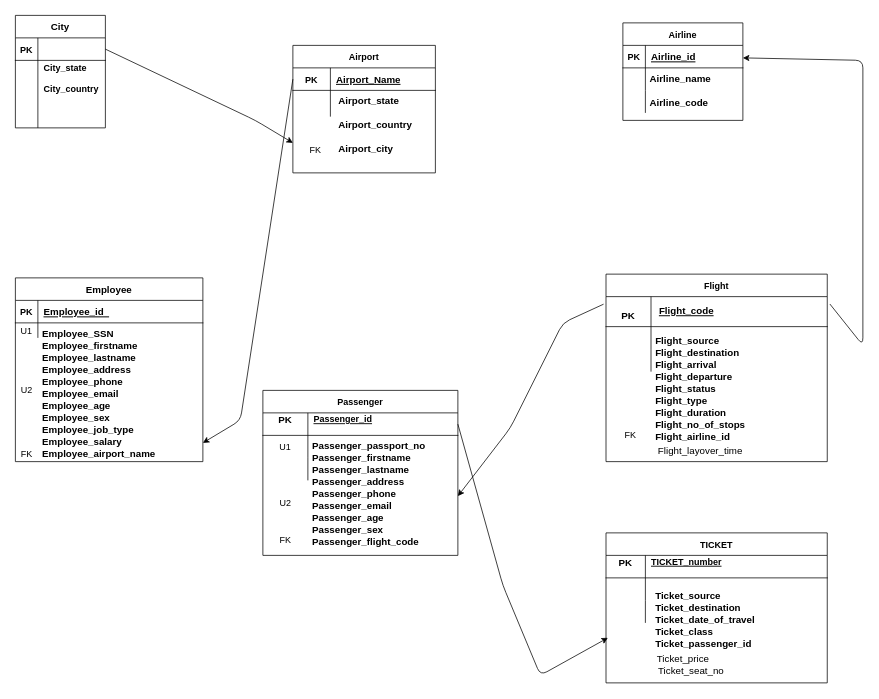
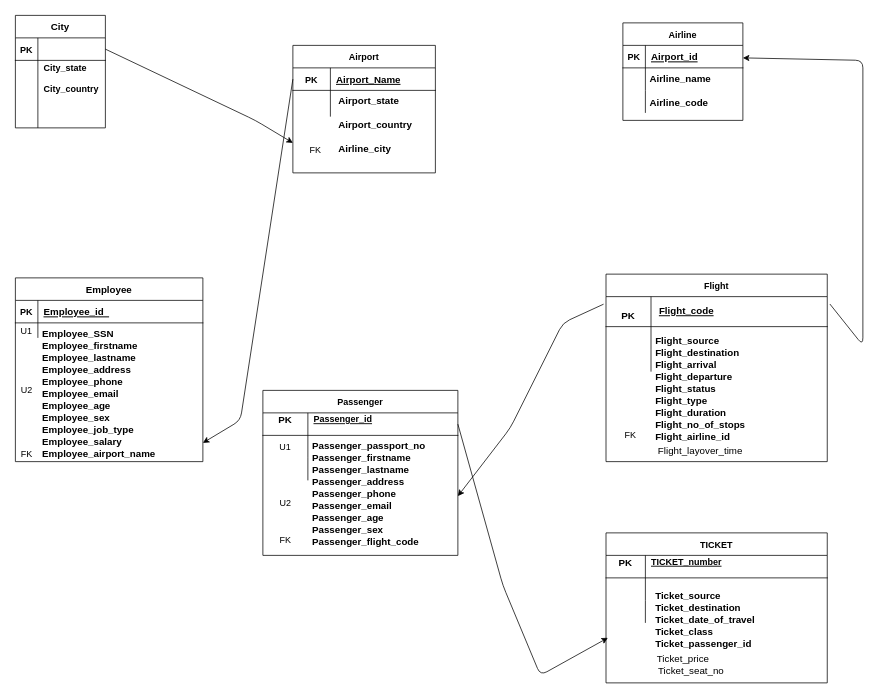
  <mxCell id="0" />
  <mxCell id="1" parent="0" />
  <mxCell id="2" value="Airline" style="shape=table;startSize=30;container=1;collapsible=1;childLayout=tableLayout;fixedRows=1;rowLines=0;fontStyle=1;align=center;resizeLast=1;" parent="1" vertex="1"><mxGeometry x="830" y="30" width="160" height="130" as="geometry" /></mxCell>
  <mxCell id="3" value="" style="shape=partialRectangle;collapsible=0;dropTarget=0;pointerEvents=0;fillColor=none;points=[[0,0.5],[1,0.5]];portConstraint=eastwest;top=0;left=0;right=0;bottom=1;" parent="2" vertex="1"><mxGeometry y="30" width="160" height="30" as="geometry" /></mxCell>
  <mxCell id="4" value="PK" style="shape=partialRectangle;overflow=hidden;connectable=0;fillColor=none;top=0;left=0;bottom=0;right=0;fontStyle=1;" parent="3" vertex="1"><mxGeometry width="30" height="30" as="geometry"><mxRectangle width="30" height="30" as="alternateBounds" /></mxGeometry></mxCell>
- <mxCell id="5" value="Airline_id" style="shape=partialRectangle;overflow=hidden;connectable=0;fillColor=none;top=0;left=0;bottom=0;right=0;align=left;spacingLeft=6;fontStyle=5;fontSize=13;" parent="3" vertex="1"><mxGeometry x="30" width="130" height="30" as="geometry"><mxRectangle width="130" height="30" as="alternateBounds" /></mxGeometry></mxCell>
+ <mxCell id="5" value="Airport_id" style="shape=partialRectangle;overflow=hidden;connectable=0;fillColor=none;top=0;left=0;bottom=0;right=0;align=left;spacingLeft=6;fontStyle=5;fontSize=13;" parent="3" vertex="1"><mxGeometry x="30" width="130" height="30" as="geometry"><mxRectangle width="130" height="30" as="alternateBounds" /></mxGeometry></mxCell>
  <mxCell id="6" value="" style="shape=partialRectangle;collapsible=0;dropTarget=0;pointerEvents=0;fillColor=none;points=[[0,0.5],[1,0.5]];portConstraint=eastwest;top=0;left=0;right=0;bottom=0;" parent="2" vertex="1"><mxGeometry y="60" width="160" height="30" as="geometry" /></mxCell>
  <mxCell id="7" value="" style="shape=partialRectangle;overflow=hidden;connectable=0;fillColor=none;top=0;left=0;bottom=0;right=0;" parent="6" vertex="1"><mxGeometry width="30" height="30" as="geometry"><mxRectangle width="30" height="30" as="alternateBounds" /></mxGeometry></mxCell>
  <mxCell id="8" value="" style="shape=partialRectangle;overflow=hidden;connectable=0;fillColor=none;top=0;left=0;bottom=0;right=0;align=left;spacingLeft=6;" parent="6" vertex="1"><mxGeometry x="30" width="130" height="30" as="geometry"><mxRectangle width="130" height="30" as="alternateBounds" /></mxGeometry></mxCell>
  <mxCell id="9" value="" style="shape=partialRectangle;collapsible=0;dropTarget=0;pointerEvents=0;fillColor=none;points=[[0,0.5],[1,0.5]];portConstraint=eastwest;top=0;left=0;right=0;bottom=0;" parent="2" vertex="1"><mxGeometry y="90" width="160" height="30" as="geometry" /></mxCell>
  <mxCell id="10" value="" style="shape=partialRectangle;overflow=hidden;connectable=0;fillColor=none;top=0;left=0;bottom=0;right=0;" parent="9" vertex="1"><mxGeometry width="30" height="30" as="geometry"><mxRectangle width="30" height="30" as="alternateBounds" /></mxGeometry></mxCell>
  <mxCell id="11" value="" style="shape=partialRectangle;overflow=hidden;connectable=0;fillColor=none;top=0;left=0;bottom=0;right=0;align=left;spacingLeft=6;" parent="9" vertex="1"><mxGeometry x="30" width="130" height="30" as="geometry"><mxRectangle width="130" height="30" as="alternateBounds" /></mxGeometry></mxCell>
  <mxCell id="12" value="Flight" style="shape=table;startSize=30;container=1;collapsible=1;childLayout=tableLayout;fixedRows=1;rowLines=0;fontStyle=1;align=center;resizeLast=1;" parent="1" vertex="1"><mxGeometry x="807.5" y="365" width="295" height="250" as="geometry" /></mxCell>
  <mxCell id="13" value="" style="shape=partialRectangle;collapsible=0;dropTarget=0;pointerEvents=0;fillColor=none;points=[[0,0.5],[1,0.5]];portConstraint=eastwest;top=0;left=0;right=0;bottom=1;" parent="12" vertex="1"><mxGeometry y="30" width="295" height="40" as="geometry" /></mxCell>
  <mxCell id="14" value="&#10;PK&#10;&#10;" style="shape=partialRectangle;overflow=hidden;connectable=0;fillColor=none;top=0;left=0;bottom=0;right=0;fontStyle=1;fontSize=13;" parent="13" vertex="1"><mxGeometry width="60" height="40" as="geometry"><mxRectangle width="60" height="40" as="alternateBounds" /></mxGeometry></mxCell>
  <mxCell id="15" value="" style="shape=partialRectangle;overflow=hidden;connectable=0;fillColor=none;top=0;left=0;bottom=0;right=0;align=left;spacingLeft=6;fontStyle=5;" parent="13" vertex="1"><mxGeometry x="60" width="235" height="40" as="geometry"><mxRectangle width="235" height="40" as="alternateBounds" /></mxGeometry></mxCell>
  <mxCell id="16" value="" style="shape=partialRectangle;collapsible=0;dropTarget=0;pointerEvents=0;fillColor=none;points=[[0,0.5],[1,0.5]];portConstraint=eastwest;top=0;left=0;right=0;bottom=0;" parent="12" vertex="1"><mxGeometry y="70" width="295" height="30" as="geometry" /></mxCell>
  <mxCell id="17" value="" style="shape=partialRectangle;overflow=hidden;connectable=0;fillColor=none;top=0;left=0;bottom=0;right=0;" parent="16" vertex="1"><mxGeometry width="60" height="30" as="geometry"><mxRectangle width="60" height="30" as="alternateBounds" /></mxGeometry></mxCell>
  <mxCell id="18" value="" style="shape=partialRectangle;overflow=hidden;connectable=0;fillColor=none;top=0;left=0;bottom=0;right=0;align=left;spacingLeft=6;fontSize=13;" parent="16" vertex="1"><mxGeometry x="60" width="235" height="30" as="geometry"><mxRectangle width="235" height="30" as="alternateBounds" /></mxGeometry></mxCell>
  <mxCell id="19" value="" style="shape=partialRectangle;collapsible=0;dropTarget=0;pointerEvents=0;fillColor=none;points=[[0,0.5],[1,0.5]];portConstraint=eastwest;top=0;left=0;right=0;bottom=0;" parent="12" vertex="1"><mxGeometry y="100" width="295" height="30" as="geometry" /></mxCell>
  <mxCell id="20" value="" style="shape=partialRectangle;overflow=hidden;connectable=0;fillColor=none;top=0;left=0;bottom=0;right=0;" parent="19" vertex="1"><mxGeometry width="60" height="30" as="geometry"><mxRectangle width="60" height="30" as="alternateBounds" /></mxGeometry></mxCell>
  <mxCell id="21" value="" style="shape=partialRectangle;overflow=hidden;connectable=0;fillColor=none;top=0;left=0;bottom=0;right=0;align=left;spacingLeft=6;" parent="19" vertex="1"><mxGeometry x="60" width="235" height="30" as="geometry"><mxRectangle width="235" height="30" as="alternateBounds" /></mxGeometry></mxCell>
  <mxCell id="22" value="City" style="shape=table;startSize=30;container=1;collapsible=1;childLayout=tableLayout;fixedRows=1;rowLines=0;fontStyle=1;align=center;resizeLast=1;fontSize=13;" parent="1" vertex="1"><mxGeometry x="20" y="20" width="120" height="150" as="geometry" /></mxCell>
  <mxCell id="23" value="" style="shape=partialRectangle;collapsible=0;dropTarget=0;pointerEvents=0;fillColor=none;points=[[0,0.5],[1,0.5]];portConstraint=eastwest;top=0;left=0;right=0;bottom=1;" parent="22" vertex="1"><mxGeometry y="30" width="120" height="30" as="geometry" /></mxCell>
  <mxCell id="24" value="PK" style="shape=partialRectangle;overflow=hidden;connectable=0;fillColor=none;top=0;left=0;bottom=0;right=0;fontStyle=1;" parent="23" vertex="1"><mxGeometry width="30" height="30" as="geometry"><mxRectangle width="30" height="30" as="alternateBounds" /></mxGeometry></mxCell>
  <mxCell id="25" value="" style="shape=partialRectangle;collapsible=0;dropTarget=0;pointerEvents=0;fillColor=none;points=[[0,0.5],[1,0.5]];portConstraint=eastwest;top=0;left=0;right=0;bottom=0;" parent="22" vertex="1"><mxGeometry y="60" width="120" height="90" as="geometry" /></mxCell>
  <mxCell id="26" value="" style="shape=partialRectangle;overflow=hidden;connectable=0;fillColor=none;top=0;left=0;bottom=0;right=0;" parent="25" vertex="1"><mxGeometry width="30" height="90" as="geometry"><mxRectangle width="30" height="90" as="alternateBounds" /></mxGeometry></mxCell>
  <mxCell id="27" value="City_state&#10;&#10;City_country&#10;&#10;&#10;" style="shape=partialRectangle;overflow=hidden;connectable=0;fillColor=none;top=0;left=0;bottom=0;right=0;align=left;spacingLeft=6;fontStyle=1" parent="25" vertex="1"><mxGeometry x="30" width="90" height="90" as="geometry"><mxRectangle width="90" height="90" as="alternateBounds" /></mxGeometry></mxCell>
  <mxCell id="28" value="Flight_code" style="text;strokeColor=none;fillColor=none;spacingLeft=4;spacingRight=4;overflow=hidden;rotatable=0;points=[[0,0.5],[1,0.5]];portConstraint=eastwest;fontSize=13;rounded=0;sketch=0;fontStyle=5" parent="1" vertex="1"><mxGeometry x="872.5" y="400" width="170" height="60" as="geometry" /></mxCell>
  <mxCell id="29" value="Airline_name&#10;&#10;Airline_code" style="text;strokeColor=none;fillColor=none;spacingLeft=4;spacingRight=4;overflow=hidden;rotatable=0;points=[[0,0.5],[1,0.5]];portConstraint=eastwest;fontSize=13;rounded=0;sketch=0;fontStyle=1" parent="1" vertex="1"><mxGeometry x="860" y="90" width="200" height="180" as="geometry" /></mxCell>
  <mxCell id="30" value="Airport" style="shape=table;startSize=30;container=1;collapsible=1;childLayout=tableLayout;fixedRows=1;rowLines=0;fontStyle=1;align=center;resizeLast=1;" parent="1" vertex="1"><mxGeometry x="390" y="60" width="190" height="170" as="geometry" /></mxCell>
  <mxCell id="31" value="" style="shape=partialRectangle;collapsible=0;dropTarget=0;pointerEvents=0;fillColor=none;points=[[0,0.5],[1,0.5]];portConstraint=eastwest;top=0;left=0;right=0;bottom=1;" parent="30" vertex="1"><mxGeometry y="30" width="190" height="30" as="geometry" /></mxCell>
  <mxCell id="32" value="PK" style="shape=partialRectangle;overflow=hidden;connectable=0;fillColor=none;top=0;left=0;bottom=0;right=0;fontStyle=1;" parent="31" vertex="1"><mxGeometry width="50" height="30" as="geometry"><mxRectangle width="50" height="30" as="alternateBounds" /></mxGeometry></mxCell>
  <mxCell id="33" value="Airport_Name" style="shape=partialRectangle;overflow=hidden;connectable=0;fillColor=none;top=0;left=0;bottom=0;right=0;align=left;spacingLeft=6;fontStyle=5;fontSize=13;" parent="31" vertex="1"><mxGeometry x="50" width="140" height="30" as="geometry"><mxRectangle width="140" height="30" as="alternateBounds" /></mxGeometry></mxCell>
  <mxCell id="34" value="" style="shape=partialRectangle;collapsible=0;dropTarget=0;pointerEvents=0;fillColor=none;points=[[0,0.5],[1,0.5]];portConstraint=eastwest;top=0;left=0;right=0;bottom=0;" parent="30" vertex="1"><mxGeometry y="60" width="190" height="35" as="geometry" /></mxCell>
  <mxCell id="35" value="" style="shape=partialRectangle;overflow=hidden;connectable=0;fillColor=none;top=0;left=0;bottom=0;right=0;" parent="34" vertex="1"><mxGeometry width="50" height="35" as="geometry"><mxRectangle width="50" height="35" as="alternateBounds" /></mxGeometry></mxCell>
  <mxCell id="36" value="" style="shape=partialRectangle;overflow=hidden;connectable=0;fillColor=none;top=0;left=0;bottom=0;right=0;align=left;spacingLeft=6;" parent="34" vertex="1"><mxGeometry x="50" width="140" height="35" as="geometry"><mxRectangle width="140" height="35" as="alternateBounds" /></mxGeometry></mxCell>
- <mxCell id="37" value="Airport_state&#10;&#10;Airport_country&#10;&#10;Airport_city&#10;" style="text;strokeColor=none;fillColor=none;spacingLeft=4;spacingRight=4;overflow=hidden;rotatable=0;points=[[0,0.5],[1,0.5]];portConstraint=eastwest;fontSize=13;rounded=0;sketch=0;fontStyle=1" parent="1" vertex="1"><mxGeometry x="445" y="120" width="130" height="90" as="geometry" /></mxCell>
+ <mxCell id="37" value="Airport_state&#10;&#10;Airport_country&#10;&#10;Airline_city&#10;" style="text;strokeColor=none;fillColor=none;spacingLeft=4;spacingRight=4;overflow=hidden;rotatable=0;points=[[0,0.5],[1,0.5]];portConstraint=eastwest;fontSize=13;rounded=0;sketch=0;fontStyle=1" parent="1" vertex="1"><mxGeometry x="445" y="120" width="130" height="90" as="geometry" /></mxCell>
  <mxCell id="38" value="" style="endArrow=classic;html=1;rounded=1;sketch=0;fontSize=13;strokeWidth=1;exitX=1;exitY=0.5;exitDx=0;exitDy=0;" parent="1" source="23" edge="1"><mxGeometry width="50" height="50" relative="1" as="geometry"><mxPoint x="260" y="495" as="sourcePoint" /><mxPoint x="390" y="190" as="targetPoint" /><Array as="points"><mxPoint x="340" y="160" /></Array></mxGeometry></mxCell>
  <mxCell id="39" value="" style="endArrow=classic;html=1;rounded=1;sketch=0;fontSize=13;strokeWidth=1;exitX=1.012;exitY=0.247;exitDx=0;exitDy=0;exitPerimeter=0;" parent="1" source="13" target="3" edge="1"><mxGeometry width="50" height="50" relative="1" as="geometry"><mxPoint x="1020" y="470" as="sourcePoint" /><mxPoint x="1110" y="80" as="targetPoint" /><Array as="points"><mxPoint x="1150" y="460" /><mxPoint x="1150" y="80" /></Array></mxGeometry></mxCell>
  <mxCell id="40" value="Employee" style="shape=table;startSize=30;container=1;collapsible=1;childLayout=tableLayout;fixedRows=1;rowLines=0;fontStyle=1;align=center;resizeLast=1;fontSize=13;" parent="1" vertex="1"><mxGeometry x="20" y="370" width="250" height="245" as="geometry" /></mxCell>
  <mxCell id="41" value="" style="shape=partialRectangle;collapsible=0;dropTarget=0;pointerEvents=0;fillColor=none;points=[[0,0.5],[1,0.5]];portConstraint=eastwest;top=0;left=0;right=0;bottom=1;" parent="40" vertex="1"><mxGeometry y="30" width="250" height="30" as="geometry" /></mxCell>
  <mxCell id="42" value="PK" style="shape=partialRectangle;overflow=hidden;connectable=0;fillColor=none;top=0;left=0;bottom=0;right=0;fontStyle=1;" parent="41" vertex="1"><mxGeometry width="30" height="30" as="geometry"><mxRectangle width="30" height="30" as="alternateBounds" /></mxGeometry></mxCell>
  <mxCell id="43" value="Employee_id  " style="shape=partialRectangle;overflow=hidden;connectable=0;fillColor=none;top=0;left=0;bottom=0;right=0;align=left;spacingLeft=6;fontStyle=5;fontSize=13;" parent="41" vertex="1"><mxGeometry x="30" width="220" height="30" as="geometry"><mxRectangle width="220" height="30" as="alternateBounds" /></mxGeometry></mxCell>
  <mxCell id="44" value="" style="shape=partialRectangle;collapsible=0;dropTarget=0;pointerEvents=0;fillColor=none;points=[[0,0.5],[1,0.5]];portConstraint=eastwest;top=0;left=0;right=0;bottom=0;" parent="40" vertex="1"><mxGeometry y="60" width="250" height="20" as="geometry" /></mxCell>
  <mxCell id="45" value="U1" style="shape=partialRectangle;overflow=hidden;connectable=0;fillColor=none;top=0;left=0;bottom=0;right=0;" parent="44" vertex="1"><mxGeometry width="30" height="20" as="geometry"><mxRectangle width="30" height="20" as="alternateBounds" /></mxGeometry></mxCell>
  <mxCell id="46" value="" style="shape=partialRectangle;overflow=hidden;connectable=0;fillColor=none;top=0;left=0;bottom=0;right=0;align=left;spacingLeft=6;" parent="44" vertex="1"><mxGeometry x="30" width="220" height="20" as="geometry"><mxRectangle width="220" height="20" as="alternateBounds" /></mxGeometry></mxCell>
  <mxCell id="47" value="Flight_source&#10;Flight_destination&#10;Flight_arrival&#10;Flight_departure&#10;Flight_status&#10;Flight_type&#10;Flight_duration&#10;Flight_no_of_stops&#10;Flight_airline_id" style="text;strokeColor=none;fillColor=none;spacingLeft=4;spacingRight=4;overflow=hidden;rotatable=0;points=[[0,0.5],[1,0.5]];portConstraint=eastwest;fontSize=13;rounded=0;sketch=0;fontStyle=1" parent="1" vertex="1"><mxGeometry x="867.5" y="440" width="192.5" height="150" as="geometry" /></mxCell>
  <mxCell id="48" value="Passenger" style="shape=table;startSize=30;container=1;collapsible=1;childLayout=tableLayout;fixedRows=1;rowLines=0;fontStyle=1;align=center;resizeLast=1;" parent="1" vertex="1"><mxGeometry x="350" y="520" width="260" height="220" as="geometry" /></mxCell>
  <mxCell id="49" value="" style="shape=partialRectangle;collapsible=0;dropTarget=0;pointerEvents=0;fillColor=none;points=[[0,0.5],[1,0.5]];portConstraint=eastwest;top=0;left=0;right=0;bottom=1;" parent="48" vertex="1"><mxGeometry y="30" width="260" height="30" as="geometry" /></mxCell>
  <mxCell id="50" value="PK&#10;&#10;" style="shape=partialRectangle;overflow=hidden;connectable=0;fillColor=none;top=0;left=0;bottom=0;right=0;fontStyle=1;fontSize=13;" parent="49" vertex="1"><mxGeometry width="60" height="30" as="geometry"><mxRectangle width="60" height="30" as="alternateBounds" /></mxGeometry></mxCell>
  <mxCell id="51" value="Passenger_id&#10;&#10;" style="shape=partialRectangle;overflow=hidden;connectable=0;fillColor=none;top=0;left=0;bottom=0;right=0;align=left;spacingLeft=6;fontStyle=5;" parent="49" vertex="1"><mxGeometry x="60" width="200" height="30" as="geometry"><mxRectangle width="200" height="30" as="alternateBounds" /></mxGeometry></mxCell>
  <mxCell id="52" value="" style="shape=partialRectangle;collapsible=0;dropTarget=0;pointerEvents=0;fillColor=none;points=[[0,0.5],[1,0.5]];portConstraint=eastwest;top=0;left=0;right=0;bottom=0;" parent="48" vertex="1"><mxGeometry y="60" width="260" height="30" as="geometry" /></mxCell>
  <mxCell id="53" value="U1" style="shape=partialRectangle;overflow=hidden;connectable=0;fillColor=none;top=0;left=0;bottom=0;right=0;" parent="52" vertex="1"><mxGeometry width="60" height="30" as="geometry"><mxRectangle width="60" height="30" as="alternateBounds" /></mxGeometry></mxCell>
  <mxCell id="54" value="" style="shape=partialRectangle;overflow=hidden;connectable=0;fillColor=none;top=0;left=0;bottom=0;right=0;align=left;spacingLeft=6;fontSize=13;" parent="52" vertex="1"><mxGeometry x="60" width="200" height="30" as="geometry"><mxRectangle width="200" height="30" as="alternateBounds" /></mxGeometry></mxCell>
  <mxCell id="55" value="" style="shape=partialRectangle;collapsible=0;dropTarget=0;pointerEvents=0;fillColor=none;points=[[0,0.5],[1,0.5]];portConstraint=eastwest;top=0;left=0;right=0;bottom=0;" parent="48" vertex="1"><mxGeometry y="90" width="260" height="30" as="geometry" /></mxCell>
  <mxCell id="56" value="" style="shape=partialRectangle;overflow=hidden;connectable=0;fillColor=none;top=0;left=0;bottom=0;right=0;" parent="55" vertex="1"><mxGeometry width="60" height="30" as="geometry"><mxRectangle width="60" height="30" as="alternateBounds" /></mxGeometry></mxCell>
  <mxCell id="57" value="" style="shape=partialRectangle;overflow=hidden;connectable=0;fillColor=none;top=0;left=0;bottom=0;right=0;align=left;spacingLeft=6;" parent="55" vertex="1"><mxGeometry x="60" width="200" height="30" as="geometry"><mxRectangle width="200" height="30" as="alternateBounds" /></mxGeometry></mxCell>
  <mxCell id="58" value="Passenger_passport_no&#10;Passenger_firstname&#10;Passenger_lastname&#10;Passenger_address&#10;Passenger_phone&#10;Passenger_email&#10;Passenger_age&#10;Passenger_sex&#10;Passenger_flight_code&#10;" style="text;strokeColor=none;fillColor=none;spacingLeft=4;spacingRight=4;overflow=hidden;rotatable=0;points=[[0,0.5],[1,0.5]];portConstraint=eastwest;fontSize=13;rounded=0;sketch=0;fontStyle=1" parent="1" vertex="1"><mxGeometry x="410" y="580" width="200" height="180" as="geometry" /></mxCell>
  <mxCell id="59" value="TICKET" style="shape=table;startSize=30;container=1;collapsible=1;childLayout=tableLayout;fixedRows=1;rowLines=0;fontStyle=1;align=center;resizeLast=1;" parent="1" vertex="1"><mxGeometry x="807.5" y="710" width="295" height="200" as="geometry" /></mxCell>
  <mxCell id="60" value="" style="shape=partialRectangle;collapsible=0;dropTarget=0;pointerEvents=0;fillColor=none;points=[[0,0.5],[1,0.5]];portConstraint=eastwest;top=0;left=0;right=0;bottom=1;" parent="59" vertex="1"><mxGeometry y="30" width="295" height="30" as="geometry" /></mxCell>
  <mxCell id="61" value="PK&#10;&#10;" style="shape=partialRectangle;overflow=hidden;connectable=0;fillColor=none;top=0;left=0;bottom=0;right=0;fontStyle=1;fontSize=13;" parent="60" vertex="1"><mxGeometry width="52.5" height="30" as="geometry"><mxRectangle width="52.5" height="30" as="alternateBounds" /></mxGeometry></mxCell>
  <mxCell id="62" value="TICKET_number&#10;&#10;&#10;" style="shape=partialRectangle;overflow=hidden;connectable=0;fillColor=none;top=0;left=0;bottom=0;right=0;align=left;spacingLeft=6;fontStyle=5;" parent="60" vertex="1"><mxGeometry x="52.5" width="242.5" height="30" as="geometry"><mxRectangle width="242.5" height="30" as="alternateBounds" /></mxGeometry></mxCell>
  <mxCell id="63" value="" style="shape=partialRectangle;collapsible=0;dropTarget=0;pointerEvents=0;fillColor=none;points=[[0,0.5],[1,0.5]];portConstraint=eastwest;top=0;left=0;right=0;bottom=0;" parent="59" vertex="1"><mxGeometry y="60" width="295" height="30" as="geometry" /></mxCell>
  <mxCell id="64" value="" style="shape=partialRectangle;overflow=hidden;connectable=0;fillColor=none;top=0;left=0;bottom=0;right=0;" parent="63" vertex="1"><mxGeometry width="52.5" height="30" as="geometry"><mxRectangle width="52.5" height="30" as="alternateBounds" /></mxGeometry></mxCell>
  <mxCell id="65" value="" style="shape=partialRectangle;overflow=hidden;connectable=0;fillColor=none;top=0;left=0;bottom=0;right=0;align=left;spacingLeft=6;fontSize=13;" parent="63" vertex="1"><mxGeometry x="52.5" width="242.5" height="30" as="geometry"><mxRectangle width="242.5" height="30" as="alternateBounds" /></mxGeometry></mxCell>
  <mxCell id="66" value="" style="shape=partialRectangle;collapsible=0;dropTarget=0;pointerEvents=0;fillColor=none;points=[[0,0.5],[1,0.5]];portConstraint=eastwest;top=0;left=0;right=0;bottom=0;" parent="59" vertex="1"><mxGeometry y="90" width="295" height="30" as="geometry" /></mxCell>
  <mxCell id="67" value="" style="shape=partialRectangle;overflow=hidden;connectable=0;fillColor=none;top=0;left=0;bottom=0;right=0;" parent="66" vertex="1"><mxGeometry width="52.5" height="30" as="geometry"><mxRectangle width="52.5" height="30" as="alternateBounds" /></mxGeometry></mxCell>
  <mxCell id="68" value="" style="shape=partialRectangle;overflow=hidden;connectable=0;fillColor=none;top=0;left=0;bottom=0;right=0;align=left;spacingLeft=6;" parent="66" vertex="1"><mxGeometry x="52.5" width="242.5" height="30" as="geometry"><mxRectangle width="242.5" height="30" as="alternateBounds" /></mxGeometry></mxCell>
  <mxCell id="69" value="Ticket_source&#10;Ticket_destination&#10;Ticket_date_of_travel&#10;Ticket_class&#10;Ticket_passenger_id" style="text;strokeColor=none;fillColor=none;spacingLeft=4;spacingRight=4;overflow=hidden;rotatable=0;points=[[0,0.5],[1,0.5]];portConstraint=eastwest;fontSize=13;rounded=0;sketch=0;fontStyle=1" parent="1" vertex="1"><mxGeometry x="867.5" y="780" width="200" height="90" as="geometry" /></mxCell>
  <mxCell id="70" value="Employee_SSN&#10;Employee_firstname&#10;Employee_lastname&#10;Employee_address&#10;Employee_phone&#10;Employee_email&#10;Employee_age&#10;Employee_sex&#10;Employee_job_type&#10;Employee_salary&#10;Employee_airport_name" style="text;strokeColor=none;fillColor=none;spacingLeft=4;spacingRight=4;overflow=hidden;rotatable=0;points=[[0,0.5],[1,0.5]];portConstraint=eastwest;fontSize=13;rounded=0;sketch=0;fontStyle=1" parent="1" vertex="1"><mxGeometry x="50" y="430" width="200" height="180" as="geometry" /></mxCell>
  <mxCell id="71" value="" style="endArrow=classic;html=1;rounded=1;sketch=0;fontSize=13;strokeWidth=1;exitX=0;exitY=0.5;exitDx=0;exitDy=0;" parent="1" source="31" edge="1"><mxGeometry width="50" height="50" relative="1" as="geometry"><mxPoint x="300" y="120" as="sourcePoint" /><mxPoint x="270" y="590" as="targetPoint" /><Array as="points"><mxPoint y="560" x="320" /></Array></mxGeometry></mxCell>
  <mxCell id="72" value="" style="endArrow=classic;html=1;rounded=1;sketch=0;fontSize=13;strokeWidth=1;exitX=1;exitY=0.5;exitDx=0;exitDy=0;" parent="1" source="49" edge="1"><mxGeometry width="50" height="50" relative="1" as="geometry"><mxPoint x="816.91" y="412.35" as="sourcePoint" /><mxPoint x="810" y="850" as="targetPoint" /><Array as="points"><mxPoint x="670" y="780" /><mxPoint x="720" y="900" /></Array></mxGeometry></mxCell>
  <mxCell id="73" value="" style="endArrow=classic;html=1;rounded=1;sketch=0;fontSize=13;strokeWidth=1;exitX=-0.011;exitY=0.252;exitDx=0;exitDy=0;exitPerimeter=0;entryX=1;entryY=0.45;entryDx=0;entryDy=0;entryPerimeter=0;" parent="1" source="13" edge="1" target="58"><mxGeometry width="50" height="50" relative="1" as="geometry"><mxPoint x="826.91" y="422.35" as="sourcePoint" /><mxPoint x="640" y="750" as="targetPoint" /><Array as="points"><mxPoint x="750" y="430" /><mxPoint x="680" y="570" /></Array></mxGeometry></mxCell>
  <mxCell id="74" value="FK" style="text;html=1;align=center;verticalAlign=middle;resizable=0;points=[];autosize=1;strokeColor=none;fillColor=none;" vertex="1" parent="1"><mxGeometry x="405" y="190" width="30" height="20" as="geometry" /></mxCell>
  <mxCell id="75" value="U2" style="text;html=1;align=center;verticalAlign=middle;resizable=0;points=[];autosize=1;strokeColor=none;fillColor=none;" vertex="1" parent="1"><mxGeometry x="20" y="510" width="30" height="20" as="geometry" /></mxCell>
  <mxCell id="76" value="FK" style="text;html=1;align=center;verticalAlign=middle;resizable=0;points=[];autosize=1;strokeColor=none;fillColor=none;" vertex="1" parent="1"><mxGeometry x="20" y="595" width="30" height="20" as="geometry" /></mxCell>
  <mxCell id="77" value="FK" style="text;html=1;align=center;verticalAlign=middle;resizable=0;points=[];autosize=1;strokeColor=none;fillColor=none;" vertex="1" parent="1"><mxGeometry x="365" y="710" width="30" height="20" as="geometry" /></mxCell>
  <mxCell id="78" value="U2" style="text;html=1;align=center;verticalAlign=middle;resizable=0;points=[];autosize=1;strokeColor=none;fillColor=none;" vertex="1" parent="1"><mxGeometry x="365" y="660" width="30" height="20" as="geometry" /></mxCell>
  <mxCell id="79" value="&lt;span style=&quot;font-size: 13px ; text-align: left&quot;&gt;Flight_layover_time&lt;/span&gt;" style="text;html=1;align=center;verticalAlign=middle;resizable=0;points=[];autosize=1;strokeColor=none;fillColor=none;" vertex="1" parent="1"><mxGeometry x="867.5" y="590" width="130" height="20" as="geometry" /></mxCell>
  <mxCell id="80" value="FK" style="text;html=1;align=center;verticalAlign=middle;resizable=0;points=[];autosize=1;strokeColor=none;fillColor=none;" vertex="1" parent="1"><mxGeometry x="825" y="570" width="30" height="20" as="geometry" /></mxCell>
  <mxCell id="81" value="&lt;span style=&quot;font-size: 13px ; text-align: left&quot;&gt;Ticket_price&lt;br&gt;&lt;/span&gt;&lt;span style=&quot;font-size: 13px ; text-align: left&quot;&gt;&amp;nbsp; &amp;nbsp; &amp;nbsp; Ticket_seat_no&lt;/span&gt;&lt;span style=&quot;font-size: 13px ; text-align: left&quot;&gt;&lt;br&gt;&lt;/span&gt;" style="text;html=1;align=center;verticalAlign=middle;resizable=0;points=[];autosize=1;strokeColor=none;fillColor=none;" vertex="1" parent="1"><mxGeometry x="850" y="870" width="120" height="30" as="geometry" /></mxCell>
